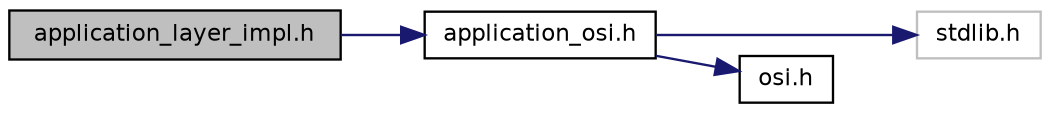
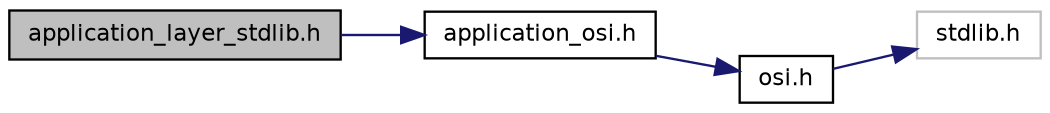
  digraph {
    fontname="DejaVu Sans"
    rankdir=LR
    node [color=black fillcolor=white fontname="DejaVu Sans" fontsize=10 shape=record style=filled]
    edge [color=midnightblue fontname="DejaVu Sans" fontsize=10 labelfontname=Helvetica labelfontsize=10 style=solid]
-   n1 [fillcolor=grey75 fontcolor=black height=0.2 label="application_layer_impl.h" width=0.4]
+   n1 [fillcolor=grey75 fontcolor=black height=0.2 label="application_layer_stdlib.h" width=0.4]
    n2 [height=0.2 label="application_osi.h" width=0.4]
    n3 [color=grey75 height=0.2 label="stdlib.h" width=0.4]
    n4 [height=0.2 label="osi.h" width=0.4]
    n1 -> n2
-   n2 -> n3
+   n4 -> n3
    n2 -> n4
  }
